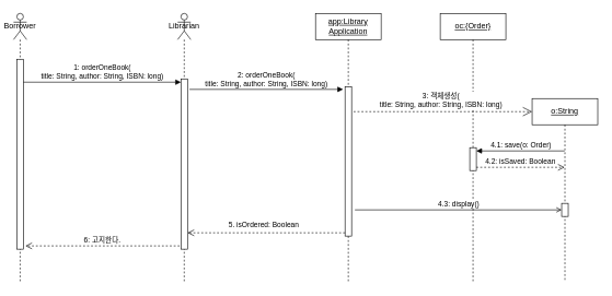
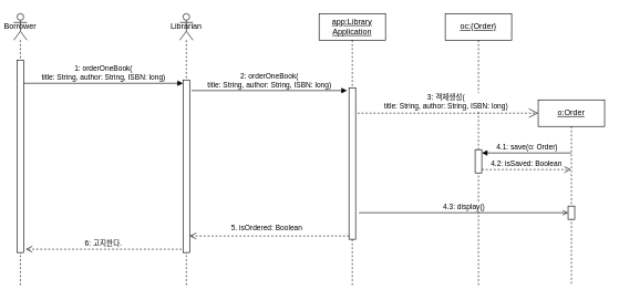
  <mxCell id="0" />
  <mxCell id="1" parent="0" />
  <mxCell id="2" value="Borrower" style="shape=umlLifeline;perimeter=lifelinePerimeter;whiteSpace=wrap;html=1;container=1;dropTarget=0;collapsible=0;recursiveResize=0;outlineConnect=0;portConstraint=eastwest;newEdgeStyle={&quot;curved&quot;:0,&quot;rounded&quot;:0};participant=umlActor;" vertex="1" parent="1"><mxGeometry x="20" y="20" width="20" height="410" as="geometry" /></mxCell>
  <mxCell id="3" value="" style="html=1;points=[[0,0,0,0,5],[0,1,0,0,-5],[1,0,0,0,5],[1,1,0,0,-5]];perimeter=orthogonalPerimeter;outlineConnect=0;targetShapes=umlLifeline;portConstraint=eastwest;newEdgeStyle={&quot;curved&quot;:0,&quot;rounded&quot;:0};" vertex="1" parent="2"><mxGeometry x="5" y="70" width="10" height="290" as="geometry" /></mxCell>
  <mxCell id="4" value="Librarian&lt;br&gt;" style="shape=umlLifeline;perimeter=lifelinePerimeter;whiteSpace=wrap;html=1;container=1;dropTarget=0;collapsible=0;recursiveResize=0;outlineConnect=0;portConstraint=eastwest;newEdgeStyle={&quot;curved&quot;:0,&quot;rounded&quot;:0};participant=umlActor;" vertex="1" parent="1"><mxGeometry x="270" y="20" width="20" height="410" as="geometry" /></mxCell>
  <mxCell id="5" value="" style="html=1;points=[[0,0,0,0,5],[0,1,0,0,-5],[1,0,0,0,5],[1,1,0,0,-5]];perimeter=orthogonalPerimeter;outlineConnect=0;targetShapes=umlLifeline;portConstraint=eastwest;newEdgeStyle={&quot;curved&quot;:0,&quot;rounded&quot;:0};" vertex="1" parent="4"><mxGeometry x="5" y="100" width="10" height="260" as="geometry" /></mxCell>
  <mxCell id="6" value="&lt;u&gt;app:Library&lt;br&gt;Application&lt;/u&gt;" style="shape=umlLifeline;perimeter=lifelinePerimeter;whiteSpace=wrap;html=1;container=1;dropTarget=0;collapsible=0;recursiveResize=0;outlineConnect=0;portConstraint=eastwest;newEdgeStyle={&quot;curved&quot;:0,&quot;rounded&quot;:0};" vertex="1" parent="1"><mxGeometry x="480" y="20" width="100" height="410" as="geometry" /></mxCell>
  <mxCell id="7" value="" style="html=1;points=[[0,0,0,0,5],[0,1,0,0,-5],[1,0,0,0,5],[1,1,0,0,-5]];perimeter=orthogonalPerimeter;outlineConnect=0;targetShapes=umlLifeline;portConstraint=eastwest;newEdgeStyle={&quot;curved&quot;:0,&quot;rounded&quot;:0};" vertex="1" parent="6"><mxGeometry x="45" y="112" width="10" height="228" as="geometry" /></mxCell>
  <mxCell id="8" value="&lt;u&gt;oc:{Order}&lt;/u&gt;" style="shape=umlLifeline;perimeter=lifelinePerimeter;whiteSpace=wrap;html=1;container=1;dropTarget=0;collapsible=0;recursiveResize=0;outlineConnect=0;portConstraint=eastwest;newEdgeStyle={&quot;curved&quot;:0,&quot;rounded&quot;:0};" vertex="1" parent="1"><mxGeometry x="670" y="20" width="100" height="410" as="geometry" /></mxCell>
  <mxCell id="9" value="" style="html=1;points=[[0,0,0,0,5],[0,1,0,0,-5],[1,0,0,0,5],[1,1,0,0,-5]];perimeter=orthogonalPerimeter;outlineConnect=0;targetShapes=umlLifeline;portConstraint=eastwest;newEdgeStyle={&quot;curved&quot;:0,&quot;rounded&quot;:0};" vertex="1" parent="8"><mxGeometry x="45" y="205" width="10" height="35" as="geometry" /></mxCell>
  <mxCell id="10" value="1: orderOneBook(&lt;br&gt;title: String, author: String, ISBN: long)" style="html=1;verticalAlign=bottom;endArrow=block;curved=0;rounded=0;entryX=0;entryY=0;entryDx=0;entryDy=5;" edge="1" parent="1" source="3" target="5"><mxGeometry relative="1" as="geometry"><mxPoint x="205" y="95" as="sourcePoint" /></mxGeometry></mxCell>
  <mxCell id="11" value="6: 고지한다." style="html=1;verticalAlign=bottom;endArrow=open;dashed=1;endSize=8;curved=0;rounded=0;exitX=0;exitY=1;exitDx=0;exitDy=-5;" edge="1" parent="1"><mxGeometry relative="1" as="geometry"><mxPoint x="38" y="375" as="targetPoint" /><mxPoint x="273" y="375" as="sourcePoint" /></mxGeometry></mxCell>
  <mxCell id="12" value="2: orderOneBook(&lt;br&gt;title: String, author: String, ISBN: long)" style="html=1;verticalAlign=bottom;endArrow=block;curved=0;rounded=0;" edge="1" parent="1"><mxGeometry relative="1" as="geometry"><mxPoint x="288.024" y="136" as="sourcePoint" /><mxPoint x="522" y="136" as="targetPoint" /></mxGeometry></mxCell>
  <mxCell id="13" value="" style="html=1;verticalAlign=bottom;endArrow=open;dashed=1;endSize=8;curved=0;rounded=0;exitX=0;exitY=1;exitDx=0;exitDy=-5;" edge="1" parent="1" source="7" target="5"><mxGeometry relative="1" as="geometry"><mxPoint x="455" y="207" as="targetPoint" /></mxGeometry></mxCell>
  <mxCell id="14" value="5. isOrdered: Boolean" style="edgeLabel;html=1;align=center;verticalAlign=middle;resizable=0;points=[];" connectable="0" vertex="1" parent="13"><mxGeometry x="0.158" y="-2" relative="1" as="geometry"><mxPoint x="14" y="-10" as="offset" /></mxGeometry></mxCell>
- <mxCell id="15" value="&lt;u&gt;o:String&lt;/u&gt;" style="shape=umlLifeline;perimeter=lifelinePerimeter;whiteSpace=wrap;html=1;container=1;dropTarget=0;collapsible=0;recursiveResize=0;outlineConnect=0;portConstraint=eastwest;newEdgeStyle={&quot;curved&quot;:0,&quot;rounded&quot;:0};" vertex="1" parent="1"><mxGeometry x="810" y="150" width="100" height="280" as="geometry" /></mxCell>
+ <mxCell id="15" value="&lt;u&gt;o:Order&lt;/u&gt;" style="shape=umlLifeline;perimeter=lifelinePerimeter;whiteSpace=wrap;html=1;container=1;dropTarget=0;collapsible=0;recursiveResize=0;outlineConnect=0;portConstraint=eastwest;newEdgeStyle={&quot;curved&quot;:0,&quot;rounded&quot;:0};" vertex="1" parent="1"><mxGeometry x="810" y="150" width="100" height="280" as="geometry" /></mxCell>
  <mxCell id="16" value="" style="endArrow=open;dashed=1;endFill=0;endSize=12;html=1;rounded=0;" edge="1" parent="1"><mxGeometry width="160" relative="1" as="geometry"><mxPoint x="538" y="170" as="sourcePoint" /><mxPoint x="810" y="170" as="targetPoint" /></mxGeometry></mxCell>
  <mxCell id="17" value="3: 객체생성(&lt;br&gt;title: String, author: String, ISBN: long)" style="edgeLabel;html=1;align=center;verticalAlign=middle;resizable=0;points=[];" connectable="0" vertex="1" parent="16"><mxGeometry x="-0.047" y="-1" relative="1" as="geometry"><mxPoint x="2" y="-19" as="offset" /></mxGeometry></mxCell>
  <mxCell id="18" value="4.1: save(o: Order)" style="html=1;verticalAlign=bottom;endArrow=block;curved=0;rounded=0;entryX=1;entryY=0;entryDx=0;entryDy=5;entryPerimeter=0;" edge="1" parent="1" source="15" target="9"><mxGeometry width="80" relative="1" as="geometry"><mxPoint x="630" y="240" as="sourcePoint" /><mxPoint x="710" y="240" as="targetPoint" /></mxGeometry></mxCell>
  <mxCell id="19" value="4.2: isSaved: Boolean" style="html=1;verticalAlign=bottom;endArrow=open;dashed=1;endSize=8;curved=0;rounded=0;exitX=1;exitY=1;exitDx=0;exitDy=-5;exitPerimeter=0;" edge="1" parent="1" source="9" target="15"><mxGeometry relative="1" as="geometry"><mxPoint x="730" y="240" as="sourcePoint" /><mxPoint x="630" y="240" as="targetPoint" /></mxGeometry></mxCell>
  <mxCell id="20" value="4.3: display()" style="html=1;verticalAlign=bottom;endArrow=open;curved=0;rounded=0;entryX=0;entryY=0.5;entryDx=0;entryDy=0;endFill=0;" edge="1" parent="1" target="21"><mxGeometry width="80" relative="1" as="geometry"><mxPoint x="540" y="320" as="sourcePoint" /><mxPoint x="840" y="320" as="targetPoint" /></mxGeometry></mxCell>
  <mxCell id="21" value="" style="rounded=0;whiteSpace=wrap;html=1;" vertex="1" parent="1"><mxGeometry x="855" y="310" width="10" height="20" as="geometry" /></mxCell>
